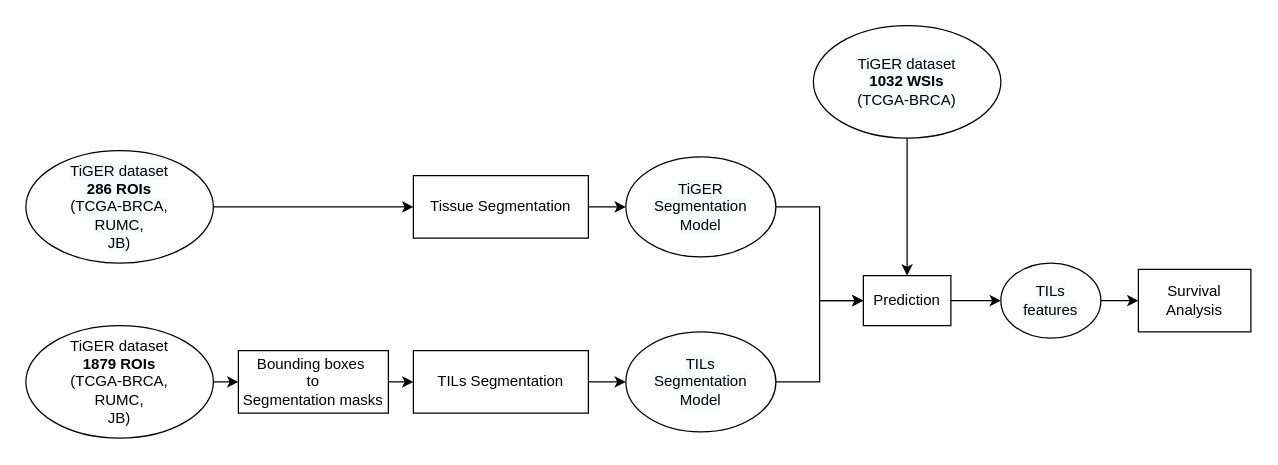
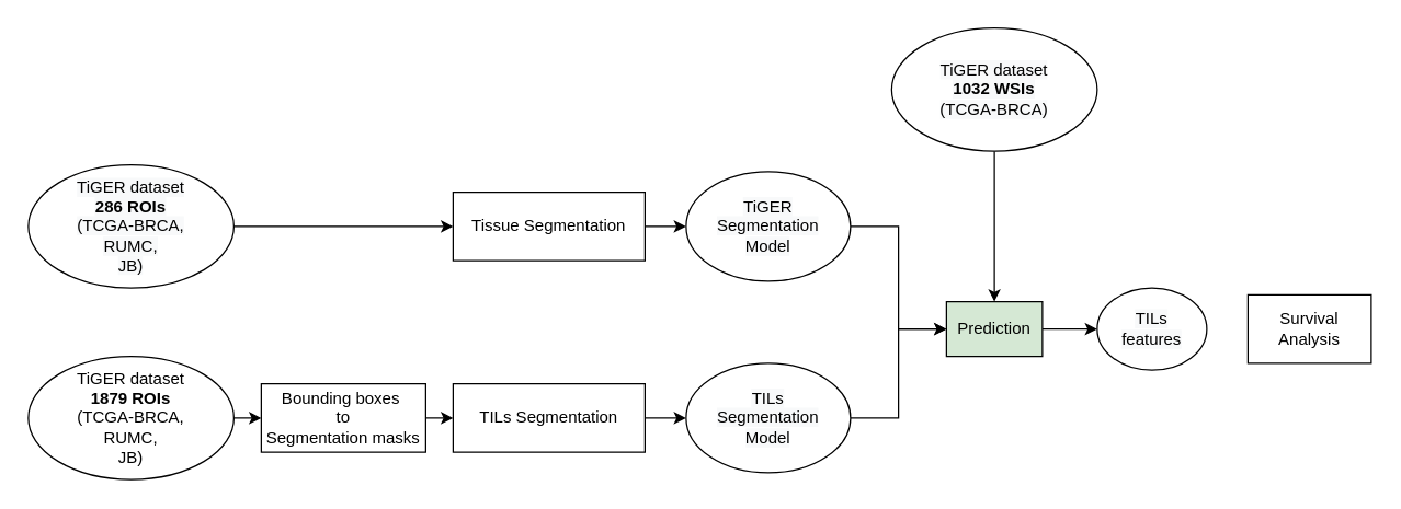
  <mxCell id="0" />
  <mxCell id="1" parent="0" />
  <mxCell id="2" style="edgeStyle=orthogonalEdgeStyle;rounded=0;orthogonalLoop=1;jettySize=auto;html=1;exitX=1;exitY=0.5;exitDx=0;exitDy=0;entryX=0;entryY=0.5;entryDx=0;entryDy=0;" edge="1" parent="1" source="3" target="7"><mxGeometry relative="1" as="geometry" /></mxCell>
  <mxCell id="3" value="&lt;meta charset=&quot;utf-8&quot;&gt;&lt;span style=&quot;color: rgb(0, 0, 0); font-family: helvetica; font-size: 12px; font-style: normal; font-weight: 400; letter-spacing: normal; text-align: center; text-indent: 0px; text-transform: none; word-spacing: 0px; background-color: rgb(248, 249, 250); display: inline; float: none;&quot;&gt;TiGER dataset&lt;/span&gt;&lt;br style=&quot;color: rgb(0, 0, 0); font-family: helvetica; font-size: 12px; font-style: normal; font-weight: 400; letter-spacing: normal; text-align: center; text-indent: 0px; text-transform: none; word-spacing: 0px; background-color: rgb(248, 249, 250);&quot;&gt;&lt;b style=&quot;color: rgb(0, 0, 0); font-family: helvetica; font-size: 12px; font-style: normal; letter-spacing: normal; text-align: center; text-indent: 0px; text-transform: none; word-spacing: 0px; background-color: rgb(248, 249, 250);&quot;&gt;286 ROIs&lt;/b&gt;&lt;br style=&quot;color: rgb(0, 0, 0); font-family: helvetica; font-size: 12px; font-style: normal; font-weight: 400; letter-spacing: normal; text-align: center; text-indent: 0px; text-transform: none; word-spacing: 0px; background-color: rgb(248, 249, 250);&quot;&gt;&lt;span style=&quot;color: rgb(0, 0, 0); font-family: helvetica; font-size: 12px; font-style: normal; font-weight: 400; letter-spacing: normal; text-align: center; text-indent: 0px; text-transform: none; word-spacing: 0px; background-color: rgb(248, 249, 250); display: inline; float: none;&quot;&gt;(TCGA-BRCA,&lt;/span&gt;&lt;br style=&quot;color: rgb(0, 0, 0); font-family: helvetica; font-size: 12px; font-style: normal; font-weight: 400; letter-spacing: normal; text-align: center; text-indent: 0px; text-transform: none; word-spacing: 0px; background-color: rgb(248, 249, 250);&quot;&gt;&lt;span style=&quot;color: rgb(0, 0, 0); font-family: helvetica; font-size: 12px; font-style: normal; font-weight: 400; letter-spacing: normal; text-align: center; text-indent: 0px; text-transform: none; word-spacing: 0px; background-color: rgb(248, 249, 250); display: inline; float: none;&quot;&gt;RUMC,&lt;/span&gt;&lt;br style=&quot;color: rgb(0, 0, 0); font-family: helvetica; font-size: 12px; font-style: normal; font-weight: 400; letter-spacing: normal; text-align: center; text-indent: 0px; text-transform: none; word-spacing: 0px; background-color: rgb(248, 249, 250);&quot;&gt;&lt;span style=&quot;color: rgb(0, 0, 0); font-family: helvetica; font-size: 12px; font-style: normal; font-weight: 400; letter-spacing: normal; text-align: center; text-indent: 0px; text-transform: none; word-spacing: 0px; background-color: rgb(248, 249, 250); display: inline; float: none;&quot;&gt;JB)&lt;/span&gt;" style="ellipse;whiteSpace=wrap;html=1;" vertex="1" parent="1"><mxGeometry x="20" y="120" width="150" height="90" as="geometry" /></mxCell>
  <mxCell id="4" style="edgeStyle=orthogonalEdgeStyle;rounded=0;orthogonalLoop=1;jettySize=auto;html=1;exitX=1;exitY=0.5;exitDx=0;exitDy=0;entryX=0;entryY=0.5;entryDx=0;entryDy=0;" edge="1" parent="1" source="5" target="11"><mxGeometry relative="1" as="geometry" /></mxCell>
  <mxCell id="5" value="TiGER dataset&lt;br&gt;&lt;span style=&quot;color: rgba(0 , 0 , 0 , 0) ; font-family: monospace ; font-size: 0px&quot;&gt;%3CmxGraphModel%3E%3Croot%3E%3CmxCell%20id%3D%220%22%2F%3E%3CmxCell%20id%3D%221%22%20parent%3D%220%22%2F%3E%3CmxCell%20id%3D%222%22%20value%3D%22TiGER%20dataset%26lt%3Bbr%26gt%3B%26lt%3Bb%26gt%3B286%20ROIs%26lt%3B%2Fb%26gt%3B%26lt%3Bbr%26gt%3B(TCGA-BRCA%2C%26lt%3Bbr%26gt%3BRUMC%2C%26lt%3Bbr%26gt%3BJB)%22%20style%3D%22rounded%3D0%3BwhiteSpace%3Dwrap%3Bhtml%3D1%3B%22%20vertex%3D%221%22%20parent%3D%221%22%3E%3CmxGeometry%20x%3D%22100%22%20y%3D%22230%22%20width%3D%22120%22%20height%3D%2280%22%20as%3D%22geometry%22%2F%3E%3C%2FmxCell%3E%3C%2Froot%3E%3C%2FmxGraphModel%3E&lt;/span&gt;&lt;b&gt;1879 ROIs&lt;/b&gt;&lt;br&gt;(TCGA-BRCA,&lt;br&gt;RUMC,&lt;br&gt;JB)" style="ellipse;whiteSpace=wrap;html=1;" vertex="1" parent="1"><mxGeometry x="20" y="260" width="150" height="90" as="geometry" /></mxCell>
  <mxCell id="6" style="edgeStyle=orthogonalEdgeStyle;rounded=0;orthogonalLoop=1;jettySize=auto;html=1;exitX=1;exitY=0.5;exitDx=0;exitDy=0;entryX=0;entryY=0.5;entryDx=0;entryDy=0;" edge="1" parent="1" source="7" target="13"><mxGeometry relative="1" as="geometry" /></mxCell>
  <mxCell id="7" value="Tissue Segmentation" style="rounded=0;whiteSpace=wrap;html=1;" vertex="1" parent="1"><mxGeometry x="330" y="140" width="140" height="50" as="geometry" /></mxCell>
  <mxCell id="8" style="edgeStyle=orthogonalEdgeStyle;rounded=0;orthogonalLoop=1;jettySize=auto;html=1;exitX=1;exitY=0.5;exitDx=0;exitDy=0;entryX=0;entryY=0.5;entryDx=0;entryDy=0;" edge="1" parent="1" source="9" target="15"><mxGeometry relative="1" as="geometry" /></mxCell>
  <mxCell id="9" value="TILs Segmentation" style="rounded=0;whiteSpace=wrap;html=1;" vertex="1" parent="1"><mxGeometry x="330" y="280" width="140" height="50" as="geometry" /></mxCell>
  <mxCell id="10" style="edgeStyle=orthogonalEdgeStyle;rounded=0;orthogonalLoop=1;jettySize=auto;html=1;exitX=1;exitY=0.5;exitDx=0;exitDy=0;entryX=0;entryY=0.5;entryDx=0;entryDy=0;" edge="1" parent="1" source="11" target="9"><mxGeometry relative="1" as="geometry" /></mxCell>
  <mxCell id="11" value="Bounding boxes&amp;nbsp;&lt;br&gt;to&lt;br&gt;Segmentation masks" style="rounded=0;whiteSpace=wrap;html=1;" vertex="1" parent="1"><mxGeometry x="190" y="280" width="120" height="50" as="geometry" /></mxCell>
  <mxCell id="12" style="edgeStyle=orthogonalEdgeStyle;rounded=0;orthogonalLoop=1;jettySize=auto;html=1;exitX=1;exitY=0.5;exitDx=0;exitDy=0;entryX=0;entryY=0.5;entryDx=0;entryDy=0;" edge="1" parent="1" source="13" target="17"><mxGeometry relative="1" as="geometry" /></mxCell>
  <mxCell id="13" value="&lt;span style=&quot;color: rgb(0 , 0 , 0) ; font-family: &amp;#34;helvetica&amp;#34; ; font-size: 12px ; font-style: normal ; font-weight: 400 ; letter-spacing: normal ; text-align: center ; text-indent: 0px ; text-transform: none ; word-spacing: 0px ; background-color: rgb(248 , 249 , 250) ; display: inline ; float: none&quot;&gt;TiGER&lt;br&gt;Segmentation&lt;br&gt;Model&lt;br&gt;&lt;/span&gt;" style="ellipse;whiteSpace=wrap;html=1;" vertex="1" parent="1"><mxGeometry x="500" y="125" width="120" height="80" as="geometry" /></mxCell>
  <mxCell id="14" style="edgeStyle=orthogonalEdgeStyle;rounded=0;orthogonalLoop=1;jettySize=auto;html=1;exitX=1;exitY=0.5;exitDx=0;exitDy=0;entryX=0;entryY=0.5;entryDx=0;entryDy=0;" edge="1" parent="1" source="15" target="17"><mxGeometry relative="1" as="geometry" /></mxCell>
  <mxCell id="15" value="&lt;span style=&quot;color: rgb(0 , 0 , 0) ; font-family: &amp;#34;helvetica&amp;#34; ; font-size: 12px ; font-style: normal ; font-weight: 400 ; letter-spacing: normal ; text-align: center ; text-indent: 0px ; text-transform: none ; word-spacing: 0px ; background-color: rgb(248 , 249 , 250) ; display: inline ; float: none&quot;&gt;TILs&lt;br&gt;Segmentation&lt;br&gt;Model&lt;br&gt;&lt;/span&gt;" style="ellipse;whiteSpace=wrap;html=1;" vertex="1" parent="1"><mxGeometry x="500" y="265" width="120" height="80" as="geometry" /></mxCell>
  <mxCell id="16" style="edgeStyle=orthogonalEdgeStyle;rounded=0;orthogonalLoop=1;jettySize=auto;html=1;exitX=1;exitY=0.5;exitDx=0;exitDy=0;entryX=0;entryY=0.5;entryDx=0;entryDy=0;" edge="1" parent="1" source="17" target="21"><mxGeometry relative="1" as="geometry" /></mxCell>
- <mxCell id="17" value="Prediction" style="rounded=0;whiteSpace=wrap;html=1;" vertex="1" parent="1"><mxGeometry x="690" y="220" width="70" height="40" as="geometry" /></mxCell>
+ <mxCell id="17" value="Prediction" style="rounded=0;whiteSpace=wrap;html=1;fillColor=#d5e8d4;" vertex="1" parent="1"><mxGeometry x="690" y="220" width="70" height="40" as="geometry" /></mxCell>
  <mxCell id="18" style="edgeStyle=orthogonalEdgeStyle;rounded=0;orthogonalLoop=1;jettySize=auto;html=1;exitX=0.5;exitY=1;exitDx=0;exitDy=0;entryX=0.5;entryY=0;entryDx=0;entryDy=0;" edge="1" parent="1" source="19" target="17"><mxGeometry relative="1" as="geometry" /></mxCell>
  <mxCell id="19" value="&lt;span style=&quot;color: rgb(0 , 0 , 0) ; font-family: &amp;#34;helvetica&amp;#34; ; font-size: 12px ; font-style: normal ; font-weight: 400 ; letter-spacing: normal ; text-align: center ; text-indent: 0px ; text-transform: none ; word-spacing: 0px ; background-color: rgb(248 , 249 , 250) ; display: inline ; float: none&quot;&gt;TiGER dataset&lt;/span&gt;&lt;br style=&quot;color: rgb(0 , 0 , 0) ; font-family: &amp;#34;helvetica&amp;#34; ; font-size: 12px ; font-style: normal ; font-weight: 400 ; letter-spacing: normal ; text-align: center ; text-indent: 0px ; text-transform: none ; word-spacing: 0px ; background-color: rgb(248 , 249 , 250)&quot;&gt;&lt;b style=&quot;color: rgb(0 , 0 , 0) ; font-family: &amp;#34;helvetica&amp;#34; ; font-size: 12px ; font-style: normal ; letter-spacing: normal ; text-align: center ; text-indent: 0px ; text-transform: none ; word-spacing: 0px ; background-color: rgb(248 , 249 , 250)&quot;&gt;1032 WSIs&lt;/b&gt;&lt;br style=&quot;color: rgb(0 , 0 , 0) ; font-family: &amp;#34;helvetica&amp;#34; ; font-size: 12px ; font-style: normal ; font-weight: 400 ; letter-spacing: normal ; text-align: center ; text-indent: 0px ; text-transform: none ; word-spacing: 0px ; background-color: rgb(248 , 249 , 250)&quot;&gt;&lt;span style=&quot;color: rgb(0 , 0 , 0) ; font-family: &amp;#34;helvetica&amp;#34; ; font-size: 12px ; font-style: normal ; font-weight: 400 ; letter-spacing: normal ; text-align: center ; text-indent: 0px ; text-transform: none ; word-spacing: 0px ; background-color: rgb(248 , 249 , 250) ; display: inline ; float: none&quot;&gt;(TCGA-BRCA&lt;/span&gt;&lt;span style=&quot;color: rgb(0 , 0 , 0) ; font-family: &amp;#34;helvetica&amp;#34; ; font-size: 12px ; font-style: normal ; font-weight: 400 ; letter-spacing: normal ; text-align: center ; text-indent: 0px ; text-transform: none ; word-spacing: 0px ; background-color: rgb(248 , 249 , 250) ; display: inline ; float: none&quot;&gt;)&lt;/span&gt;" style="ellipse;whiteSpace=wrap;html=1;" vertex="1" parent="1"><mxGeometry x="650" y="20" width="150" height="90" as="geometry" /></mxCell>
- <mxCell id="20" style="edgeStyle=orthogonalEdgeStyle;rounded=0;orthogonalLoop=1;jettySize=auto;html=1;exitX=1;exitY=0.5;exitDx=0;exitDy=0;entryX=0;entryY=0.5;entryDx=0;entryDy=0;" edge="1" parent="1" source="21" target="22"><mxGeometry relative="1" as="geometry" /></mxCell>
  <mxCell id="21" value="&lt;span style=&quot;color: rgb(0 , 0 , 0) ; font-family: &amp;#34;helvetica&amp;#34; ; font-size: 12px ; font-style: normal ; font-weight: 400 ; letter-spacing: normal ; text-align: center ; text-indent: 0px ; text-transform: none ; word-spacing: 0px ; background-color: rgb(248 , 249 , 250) ; display: inline ; float: none&quot;&gt;TILs&lt;br&gt;features&lt;br&gt;&lt;/span&gt;" style="ellipse;whiteSpace=wrap;html=1;" vertex="1" parent="1"><mxGeometry x="800" y="210" width="80" height="60" as="geometry" /></mxCell>
  <mxCell id="22" value="Survival Analysis" style="rounded=0;whiteSpace=wrap;html=1;" vertex="1" parent="1"><mxGeometry x="910" y="215" width="90" height="50" as="geometry" /></mxCell>
